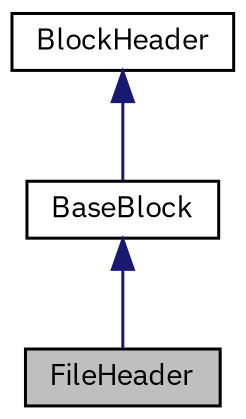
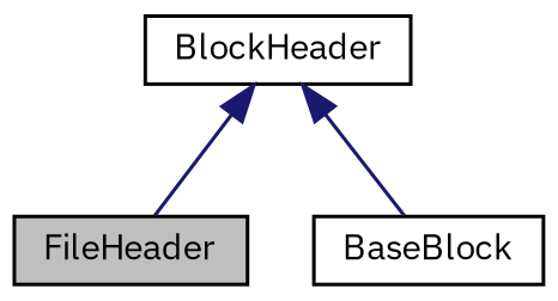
  digraph {
    fontname="IBM Plex Sans"
    node [color=black fillcolor=white fontname="IBM Plex Sans" fontsize=10 shape=record style=filled]
    edge [color=midnightblue dir=back fontname="IBM Plex Sans" fontsize=10 labelfontname=Helvetica labelfontsize=10 style=solid]
    n1 [fillcolor=grey75 fontcolor=black height=0.2 label=FileHeader width=0.4]
    n2 [height=0.2 label=BlockHeader width=0.4]
    n3 [height=0.2 label=BaseBlock width=0.4]
-   n3 -> n1
+   n2 -> n1
    n2 -> n3
  }
